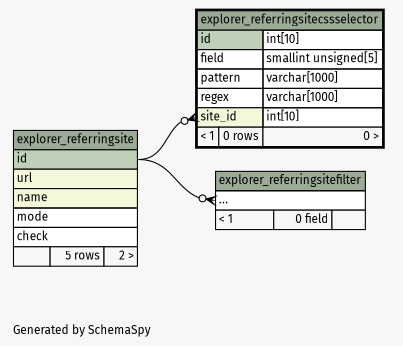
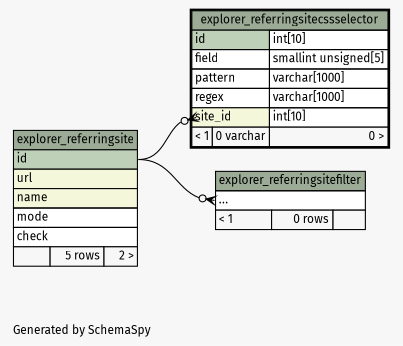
  digraph {
    bgcolor="#f7f7f7"
    fontname="Fira Sans"
    fontsize=11
    label="\nGenerated by SchemaSpy"
    labeljust=l
    nodesep=0.18
    rankdir=RL
    ranksep=0.46
    node [fontname="Fira Sans" fontsize=11 shape=plaintext]
    edge [arrowhead=none arrowsize=0.8 arrowtail=crowodot dir=back fontname="Fira Sans" headport="id:e"]
-   n1 [label=<     <TABLE BORDER="2" CELLBORDER="1" CELLSPACING="0" BGCOLOR="#ffffff">       <TR><TD COLSPAN="3" BGCOLOR="#9bab96" ALIGN="CENTER">explorer_referringsitecssselector</TD></TR>       <TR><TD PORT="id" COLSPAN="2" BGCOLOR="#bed1b8" ALIGN="LEFT">id</TD><TD PORT="id.type" ALIGN="LEFT">int[10]</TD></TR>       <TR><TD PORT="field" COLSPAN="2" ALIGN="LEFT">field</TD><TD PORT="field.type" ALIGN="LEFT">smallint unsigned[5]</TD></TR>       <TR><TD PORT="pattern" COLSPAN="2" ALIGN="LEFT">pattern</TD><TD PORT="pattern.type" ALIGN="LEFT">varchar[1000]</TD></TR>       <TR><TD PORT="regex" COLSPAN="2" ALIGN="LEFT">regex</TD><TD PORT="regex.type" ALIGN="LEFT">varchar[1000]</TD></TR>       <TR><TD PORT="site_id" COLSPAN="2" BGCOLOR="#f4f7da" ALIGN="LEFT">site_id</TD><TD PORT="site_id.type" ALIGN="LEFT">int[10]</TD></TR>       <TR><TD ALIGN="LEFT" BGCOLOR="#f7f7f7">&lt; 1</TD><TD ALIGN="RIGHT" BGCOLOR="#f7f7f7">0 rows</TD><TD ALIGN="RIGHT" BGCOLOR="#f7f7f7">0 &gt;</TD></TR>     </TABLE>>]
+   n1 [label=<     <TABLE BORDER="2" CELLBORDER="1" CELLSPACING="0" BGCOLOR="#ffffff">       <TR><TD COLSPAN="3" BGCOLOR="#9bab96" ALIGN="CENTER">explorer_referringsitecssselector</TD></TR>       <TR><TD PORT="id" COLSPAN="2" BGCOLOR="#bed1b8" ALIGN="LEFT">id</TD><TD PORT="id.type" ALIGN="LEFT">int[10]</TD></TR>       <TR><TD PORT="field" COLSPAN="2" ALIGN="LEFT">field</TD><TD PORT="field.type" ALIGN="LEFT">smallint unsigned[5]</TD></TR>       <TR><TD PORT="pattern" COLSPAN="2" ALIGN="LEFT">pattern</TD><TD PORT="pattern.type" ALIGN="LEFT">varchar[1000]</TD></TR>       <TR><TD PORT="regex" COLSPAN="2" ALIGN="LEFT">regex</TD><TD PORT="regex.type" ALIGN="LEFT">varchar[1000]</TD></TR>       <TR><TD PORT="site_id" COLSPAN="2" BGCOLOR="#f4f7da" ALIGN="LEFT">site_id</TD><TD PORT="site_id.type" ALIGN="LEFT">int[10]</TD></TR>       <TR><TD ALIGN="LEFT" BGCOLOR="#f7f7f7">&lt; 1</TD><TD ALIGN="RIGHT" BGCOLOR="#f7f7f7">0 varchar</TD><TD ALIGN="RIGHT" BGCOLOR="#f7f7f7">0 &gt;</TD></TR>     </TABLE>>]
    n2 [label=<     <TABLE BORDER="0" CELLBORDER="1" CELLSPACING="0" BGCOLOR="#ffffff">       <TR><TD COLSPAN="3" BGCOLOR="#9bab96" ALIGN="CENTER">explorer_referringsite</TD></TR>       <TR><TD PORT="id" COLSPAN="3" BGCOLOR="#bed1b8" ALIGN="LEFT">id</TD></TR>       <TR><TD PORT="url" COLSPAN="3" BGCOLOR="#f4f7da" ALIGN="LEFT">url</TD></TR>       <TR><TD PORT="name" COLSPAN="3" BGCOLOR="#f4f7da" ALIGN="LEFT">name</TD></TR>       <TR><TD PORT="mode" COLSPAN="3" ALIGN="LEFT">mode</TD></TR>       <TR><TD PORT="check" COLSPAN="3" ALIGN="LEFT">check</TD></TR>       <TR><TD ALIGN="LEFT" BGCOLOR="#f7f7f7">  </TD><TD ALIGN="RIGHT" BGCOLOR="#f7f7f7">5 rows</TD><TD ALIGN="RIGHT" BGCOLOR="#f7f7f7">2 &gt;</TD></TR>     </TABLE>>]
-   n3 [label=<     <TABLE BORDER="0" CELLBORDER="1" CELLSPACING="0" BGCOLOR="#ffffff">       <TR><TD COLSPAN="3" BGCOLOR="#9bab96" ALIGN="CENTER">explorer_referringsitefilter</TD></TR>       <TR><TD PORT="elipses" COLSPAN="3" ALIGN="LEFT">...</TD></TR>       <TR><TD ALIGN="LEFT" BGCOLOR="#f7f7f7">&lt; 1</TD><TD ALIGN="RIGHT" BGCOLOR="#f7f7f7">0 field</TD><TD ALIGN="RIGHT" BGCOLOR="#f7f7f7">  </TD></TR>     </TABLE>>]
+   n3 [label=<     <TABLE BORDER="0" CELLBORDER="1" CELLSPACING="0" BGCOLOR="#ffffff">       <TR><TD COLSPAN="3" BGCOLOR="#9bab96" ALIGN="CENTER">explorer_referringsitefilter</TD></TR>       <TR><TD PORT="elipses" COLSPAN="3" ALIGN="LEFT">...</TD></TR>       <TR><TD ALIGN="LEFT" BGCOLOR="#f7f7f7">&lt; 1</TD><TD ALIGN="RIGHT" BGCOLOR="#f7f7f7">0 rows</TD><TD ALIGN="RIGHT" BGCOLOR="#f7f7f7">  </TD></TR>     </TABLE>>]
    n1 -> n2 [tailport="site_id:w"]
    n3 -> n2 [tailport="elipses:w"]
  }
